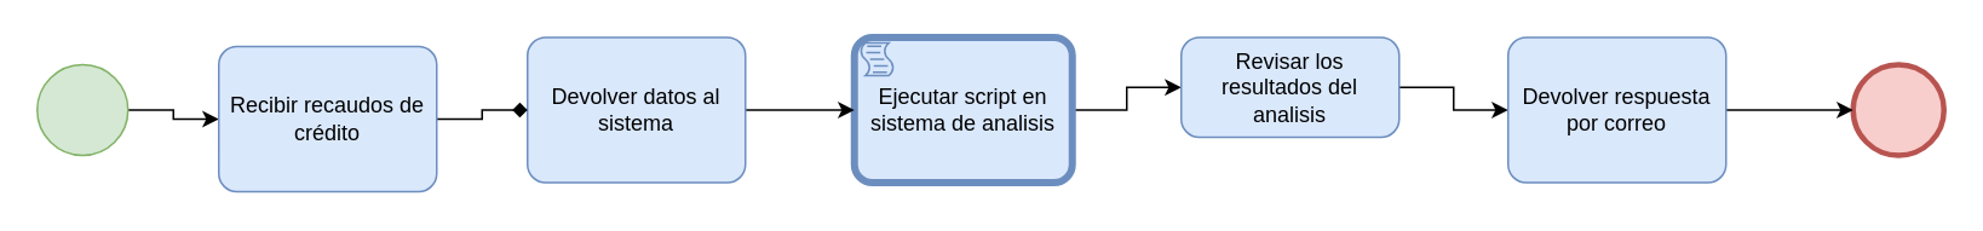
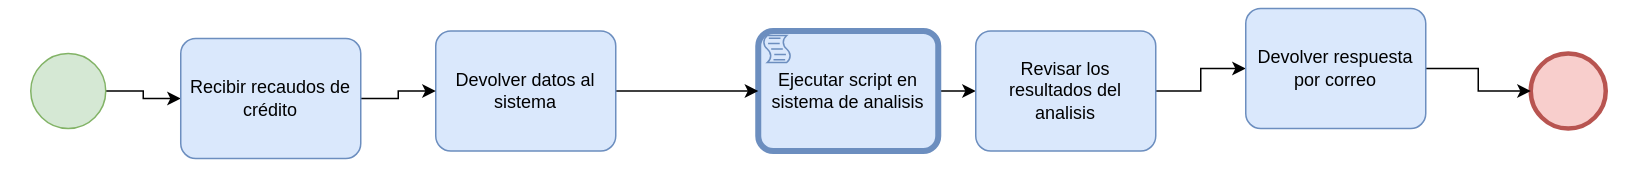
  <mxCell id="0" />
  <mxCell id="1" parent="0" />
  <mxCell id="2" value="" style="edgeStyle=orthogonalEdgeStyle;rounded=0;orthogonalLoop=1;jettySize=auto;html=1;" edge="1" parent="1" source="3" target="14"><mxGeometry relative="1" as="geometry" /></mxCell>
  <mxCell id="3" value="" style="points=[[0.145,0.145,0],[0.5,0,0],[0.855,0.145,0],[1,0.5,0],[0.855,0.855,0],[0.5,1,0],[0.145,0.855,0],[0,0.5,0]];shape=mxgraph.bpmn.event;html=1;verticalLabelPosition=bottom;labelBackgroundColor=#ffffff;verticalAlign=top;align=center;perimeter=ellipsePerimeter;outlineConnect=0;aspect=fixed;outline=standard;symbol=general;fillColor=#d5e8d4;strokeColor=#82b366;" vertex="1" parent="1"><mxGeometry x="20" y="35" width="50" height="50" as="geometry" /></mxCell>
  <mxCell id="4" value="" style="points=[[0.145,0.145,0],[0.5,0,0],[0.855,0.145,0],[1,0.5,0],[0.855,0.855,0],[0.5,1,0],[0.145,0.855,0],[0,0.5,0]];shape=mxgraph.bpmn.event;html=1;verticalLabelPosition=bottom;labelBackgroundColor=#ffffff;verticalAlign=top;align=center;perimeter=ellipsePerimeter;outlineConnect=0;aspect=fixed;outline=end;symbol=terminate2;fillColor=#f8cecc;strokeColor=#b85450;" vertex="1" parent="1"><mxGeometry x="1020" y="35" width="50" height="50" as="geometry" /></mxCell>
  <mxCell id="5" value="" style="edgeStyle=orthogonalEdgeStyle;rounded=0;orthogonalLoop=1;jettySize=auto;html=1;" edge="1" parent="1" source="6" target="8"><mxGeometry relative="1" as="geometry" /></mxCell>
- <mxCell id="6" value="Ejecutar script en sistema de analisis" style="points=[[0.25,0,0],[0.5,0,0],[0.75,0,0],[1,0.25,0],[1,0.5,0],[1,0.75,0],[0.75,1,0],[0.5,1,0],[0.25,1,0],[0,0.75,0],[0,0.5,0],[0,0.25,0]];shape=mxgraph.bpmn.task;whiteSpace=wrap;rectStyle=rounded;size=10;html=1;bpmnShapeType=call;taskMarker=script;fillColor=#dae8fc;strokeColor=#6c8ebf;" vertex="1" parent="1"><mxGeometry x="470" y="20" width="120" height="80" as="geometry" /></mxCell>
+ <mxCell id="6" value="Ejecutar script en sistema de analisis" style="points=[[0.25,0,0],[0.5,0,0],[0.75,0,0],[1,0.25,0],[1,0.5,0],[1,0.75,0],[0.75,1,0],[0.5,1,0],[0.25,1,0],[0,0.75,0],[0,0.5,0],[0,0.25,0]];shape=mxgraph.bpmn.task;whiteSpace=wrap;rectStyle=rounded;size=10;html=1;bpmnShapeType=call;taskMarker=script;fillColor=#dae8fc;strokeColor=#6c8ebf;" vertex="1" parent="1"><mxGeometry x="505" y="20" width="120" height="80" as="geometry" /></mxCell>
  <mxCell id="7" value="" style="edgeStyle=orthogonalEdgeStyle;rounded=0;orthogonalLoop=1;jettySize=auto;html=1;" edge="1" parent="1" source="8" target="12"><mxGeometry relative="1" as="geometry" /></mxCell>
- <mxCell id="8" value="Revisar los resultados del analisis" style="points=[[0.25,0,0],[0.5,0,0],[0.75,0,0],[1,0.25,0],[1,0.5,0],[1,0.75,0],[0.75,1,0],[0.5,1,0],[0.25,1,0],[0,0.75,0],[0,0.5,0],[0,0.25,0]];shape=mxgraph.bpmn.task;whiteSpace=wrap;rectStyle=rounded;size=10;html=1;taskMarker=abstract;fillColor=#dae8fc;strokeColor=#6c8ebf;" vertex="1" parent="1"><mxGeometry x="650" y="20" width="120" height="55" as="geometry" /></mxCell>
+ <mxCell id="8" value="Revisar los resultados del analisis" style="points=[[0.25,0,0],[0.5,0,0],[0.75,0,0],[1,0.25,0],[1,0.5,0],[1,0.75,0],[0.75,1,0],[0.5,1,0],[0.25,1,0],[0,0.75,0],[0,0.5,0],[0,0.25,0]];shape=mxgraph.bpmn.task;whiteSpace=wrap;rectStyle=rounded;size=10;html=1;taskMarker=abstract;fillColor=#dae8fc;strokeColor=#6c8ebf;" vertex="1" parent="1"><mxGeometry x="650" y="20" width="120" height="80" as="geometry" /></mxCell>
  <mxCell id="9" value="" style="edgeStyle=orthogonalEdgeStyle;rounded=0;orthogonalLoop=1;jettySize=auto;html=1;" edge="1" parent="1" source="10" target="6"><mxGeometry relative="1" as="geometry" /></mxCell>
  <mxCell id="10" value="Devolver datos al sistema" style="points=[[0.25,0,0],[0.5,0,0],[0.75,0,0],[1,0.25,0],[1,0.5,0],[1,0.75,0],[0.75,1,0],[0.5,1,0],[0.25,1,0],[0,0.75,0],[0,0.5,0],[0,0.25,0]];shape=mxgraph.bpmn.task;whiteSpace=wrap;rectStyle=rounded;size=10;html=1;taskMarker=abstract;fillColor=#dae8fc;strokeColor=#6c8ebf;" vertex="1" parent="1"><mxGeometry x="290" y="20" width="120" height="80" as="geometry" /></mxCell>
  <mxCell id="11" value="" style="edgeStyle=orthogonalEdgeStyle;rounded=0;orthogonalLoop=1;jettySize=auto;html=1;" edge="1" parent="1" source="12" target="4"><mxGeometry relative="1" as="geometry" /></mxCell>
- <mxCell id="12" value="Devolver respuesta por correo" style="points=[[0.25,0,0],[0.5,0,0],[0.75,0,0],[1,0.25,0],[1,0.5,0],[1,0.75,0],[0.75,1,0],[0.5,1,0],[0.25,1,0],[0,0.75,0],[0,0.5,0],[0,0.25,0]];shape=mxgraph.bpmn.task;whiteSpace=wrap;rectStyle=rounded;size=10;html=1;taskMarker=abstract;fillColor=#dae8fc;strokeColor=#6c8ebf;" vertex="1" parent="1"><mxGeometry x="830" y="20" width="120" height="80" as="geometry" /></mxCell>
- <mxCell id="13" value="" style="edgeStyle=orthogonalEdgeStyle;rounded=0;orthogonalLoop=1;jettySize=auto;html=1;endArrow=diamond;" edge="1" parent="1" source="14" target="10"><mxGeometry relative="1" as="geometry" /></mxCell>
+ <mxCell id="12" value="Devolver respuesta por correo" style="points=[[0.25,0,0],[0.5,0,0],[0.75,0,0],[1,0.25,0],[1,0.5,0],[1,0.75,0],[0.75,1,0],[0.5,1,0],[0.25,1,0],[0,0.75,0],[0,0.5,0],[0,0.25,0]];shape=mxgraph.bpmn.task;whiteSpace=wrap;rectStyle=rounded;size=10;html=1;taskMarker=abstract;fillColor=#dae8fc;strokeColor=#6c8ebf;" vertex="1" parent="1"><mxGeometry x="830" y="5" width="120" height="80" as="geometry" /></mxCell>
+ <mxCell id="13" value="" style="edgeStyle=orthogonalEdgeStyle;rounded=0;orthogonalLoop=1;jettySize=auto;html=1;" edge="1" parent="1" source="14" target="10"><mxGeometry relative="1" as="geometry" /></mxCell>
  <mxCell id="14" value="Recibir recaudos de crédito" style="points=[[0.25,0,0],[0.5,0,0],[0.75,0,0],[1,0.25,0],[1,0.5,0],[1,0.75,0],[0.75,1,0],[0.5,1,0],[0.25,1,0],[0,0.75,0],[0,0.5,0],[0,0.25,0]];shape=mxgraph.bpmn.task;whiteSpace=wrap;rectStyle=rounded;size=10;html=1;taskMarker=abstract;fillColor=#dae8fc;strokeColor=#6c8ebf;" vertex="1" parent="1"><mxGeometry x="120" y="25" width="120" height="80" as="geometry" /></mxCell>
